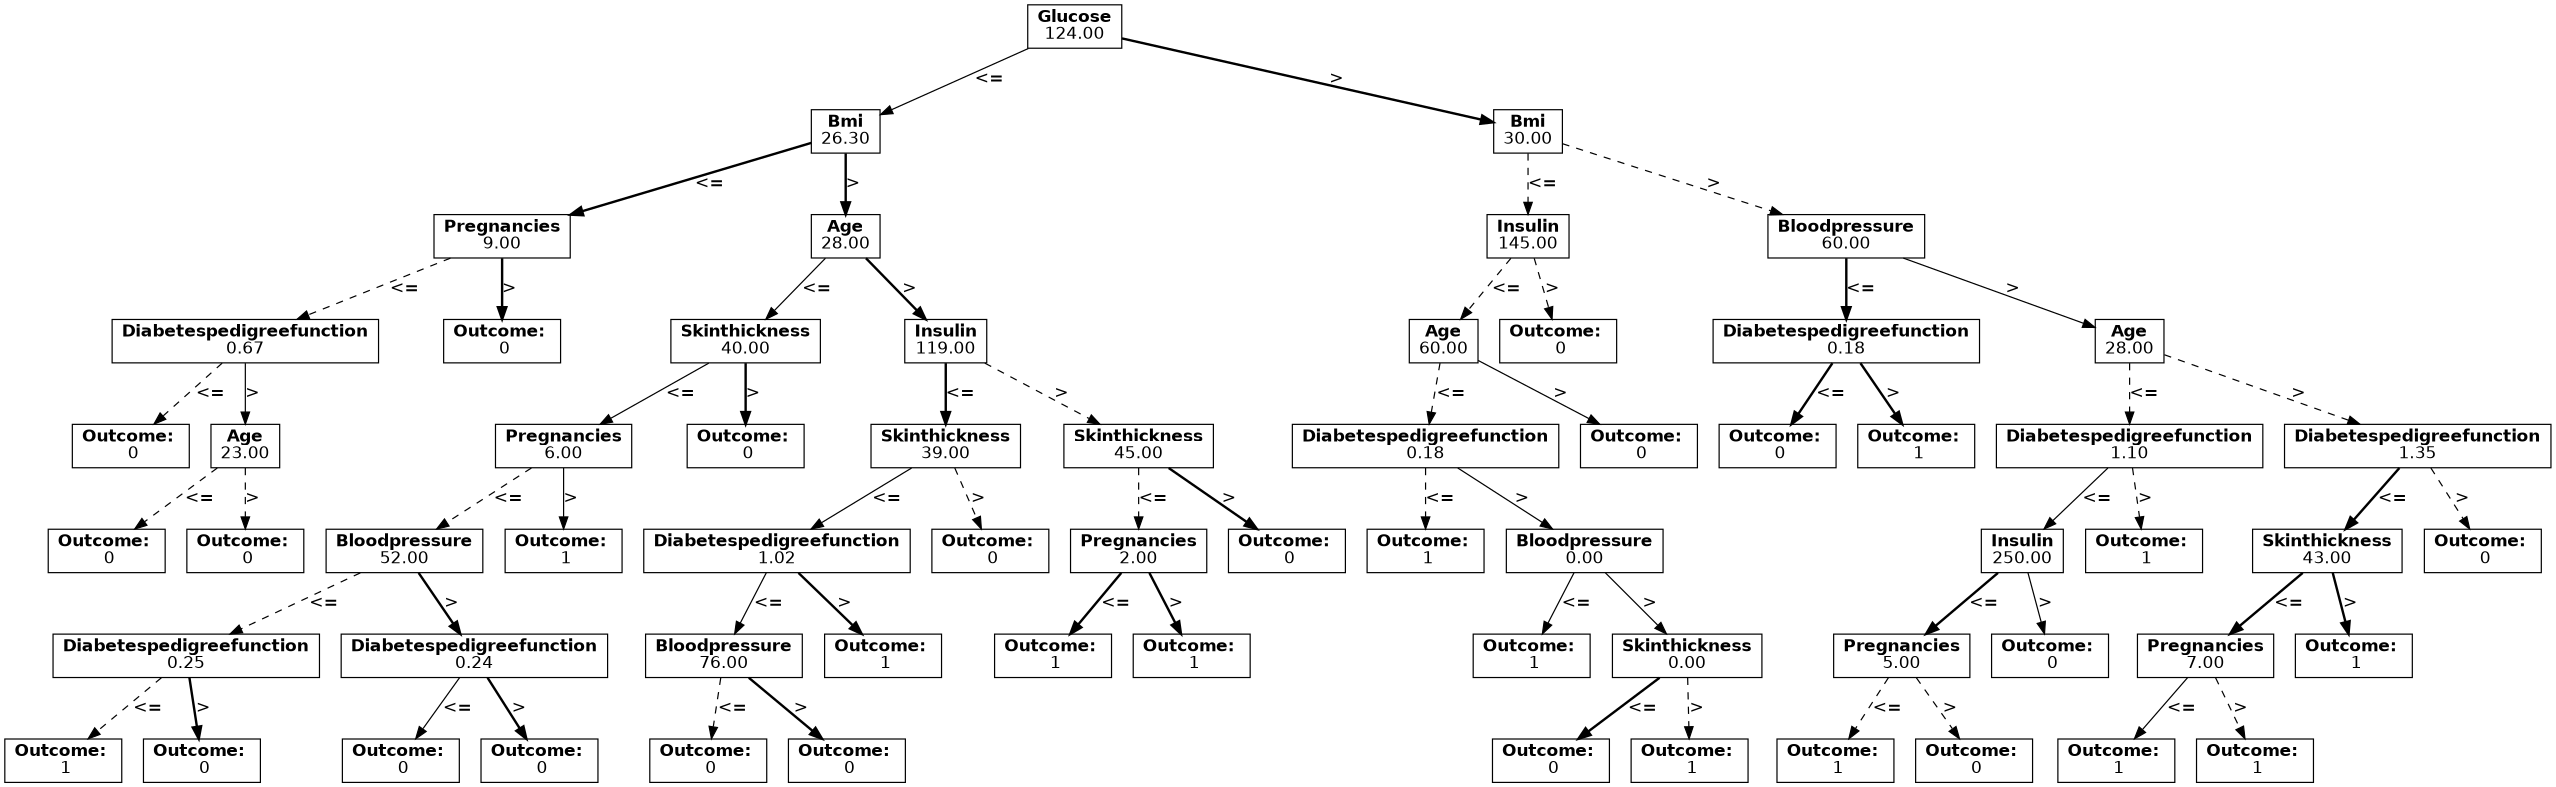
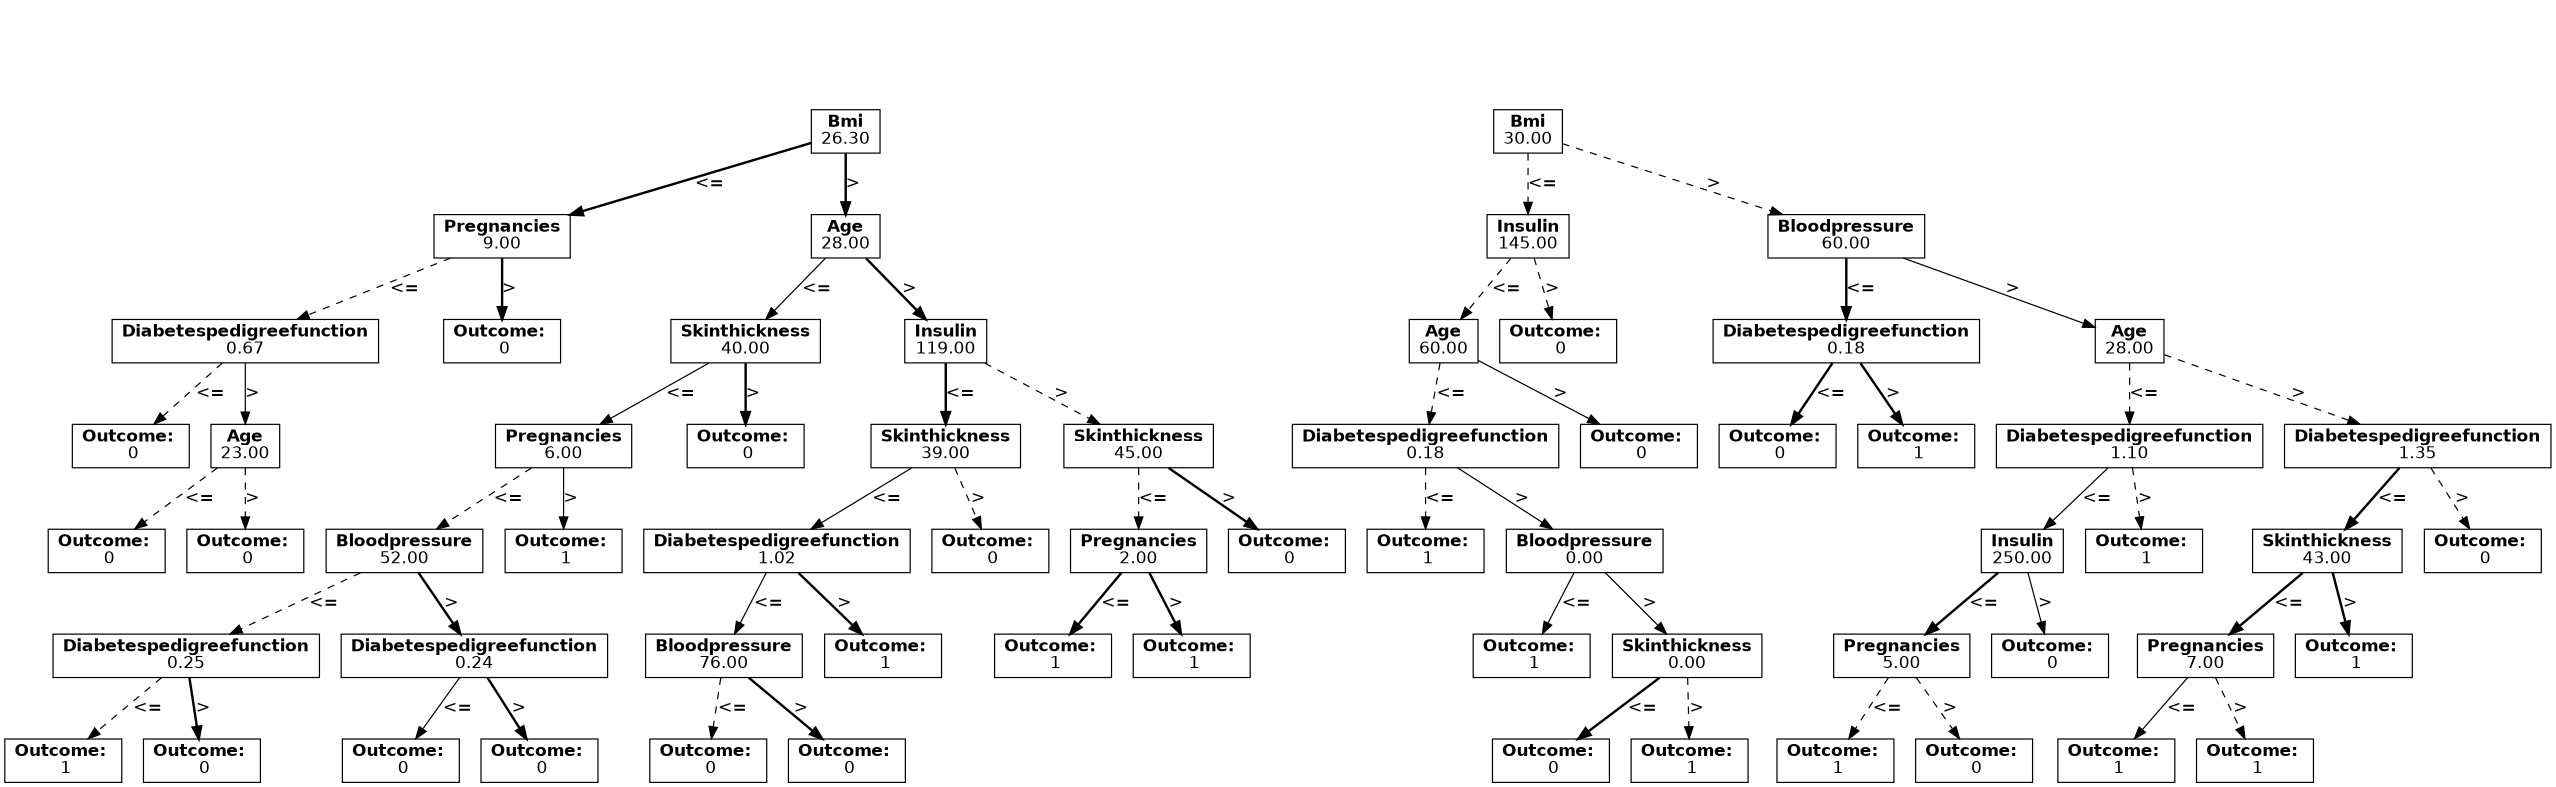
  digraph {
    fontname="DejaVu Sans"
    node [fontname="DejaVu Sans" shape=box]
    edge [style=dashed fontname="DejaVu Sans"]
-   n1 [label=<<b>Glucose</b><br/>124.00>]
    n2 [label=<<b>Bmi</b><br/>26.30>]
    n3 [label=<<b>Bmi</b><br/>30.00>]
    n4 [label=<<b>Pregnancies</b><br/>9.00>]
    n5 [label=<<b>Age</b><br/>28.00>]
    n6 [label=<<b>Diabetespedigreefunction</b><br/>0.67>]
    n7 [label=<<b>Outcome:</b> <br/> 0>]
    n8 [label=<<b>Outcome:</b> <br/> 0>]
    n9 [label=<<b>Age</b><br/>23.00>]
    n10 [label=<<b>Outcome:</b> <br/> 0>]
    n11 [label=<<b>Outcome:</b> <br/> 0>]
    n12 [label=<<b>Skinthickness</b><br/>40.00>]
    n13 [label=<<b>Insulin</b><br/>119.00>]
    n14 [label=<<b>Pregnancies</b><br/>6.00>]
    n15 [label=<<b>Outcome:</b> <br/> 0>]
    n16 [label=<<b>Bloodpressure</b><br/>52.00>]
    n17 [label=<<b>Outcome:</b> <br/> 1>]
    n18 [label=<<b>Diabetespedigreefunction</b><br/>0.25>]
    n19 [label=<<b>Diabetespedigreefunction</b><br/>0.24>]
    n20 [label=<<b>Outcome:</b> <br/> 1>]
    n21 [label=<<b>Outcome:</b> <br/> 0>]
    n22 [label=<<b>Outcome:</b> <br/> 0>]
    n23 [label=<<b>Outcome:</b> <br/> 0>]
    n24 [label=<<b>Skinthickness</b><br/>39.00>]
    n25 [label=<<b>Skinthickness</b><br/>45.00>]
    n26 [label=<<b>Diabetespedigreefunction</b><br/>1.02>]
    n27 [label=<<b>Outcome:</b> <br/> 0>]
    n28 [label=<<b>Bloodpressure</b><br/>76.00>]
    n29 [label=<<b>Outcome:</b> <br/> 1>]
    n30 [label=<<b>Outcome:</b> <br/> 0>]
    n31 [label=<<b>Outcome:</b> <br/> 0>]
    n32 [label=<<b>Pregnancies</b><br/>2.00>]
    n33 [label=<<b>Outcome:</b> <br/> 0>]
    n34 [label=<<b>Outcome:</b> <br/> 1>]
    n35 [label=<<b>Outcome:</b> <br/> 1>]
    n36 [label=<<b>Insulin</b><br/>145.00>]
    n37 [label=<<b>Bloodpressure</b><br/>60.00>]
    n38 [label=<<b>Age</b><br/>60.00>]
    n39 [label=<<b>Outcome:</b> <br/> 0>]
    n40 [label=<<b>Diabetespedigreefunction</b><br/>0.18>]
    n41 [label=<<b>Outcome:</b> <br/> 0>]
    n42 [label=<<b>Outcome:</b> <br/> 1>]
    n43 [label=<<b>Bloodpressure</b><br/>0.00>]
    n44 [label=<<b>Outcome:</b> <br/> 1>]
    n45 [label=<<b>Skinthickness</b><br/>0.00>]
    n46 [label=<<b>Outcome:</b> <br/> 0>]
    n47 [label=<<b>Outcome:</b> <br/> 1>]
    n48 [label=<<b>Diabetespedigreefunction</b><br/>0.18>]
    n49 [label=<<b>Age</b><br/>28.00>]
    n50 [label=<<b>Outcome:</b> <br/> 0>]
    n51 [label=<<b>Outcome:</b> <br/> 1>]
    n52 [label=<<b>Diabetespedigreefunction</b><br/>1.10>]
    n53 [label=<<b>Diabetespedigreefunction</b><br/>1.35>]
    n54 [label=<<b>Insulin</b><br/>250.00>]
    n55 [label=<<b>Outcome:</b> <br/> 1>]
    n56 [label=<<b>Pregnancies</b><br/>5.00>]
    n57 [label=<<b>Outcome:</b> <br/> 0>]
    n58 [label=<<b>Outcome:</b> <br/> 1>]
    n59 [label=<<b>Outcome:</b> <br/> 0>]
    n60 [label=<<b>Skinthickness</b><br/>43.00>]
    n61 [label=<<b>Outcome:</b> <br/> 0>]
    n62 [label=<<b>Pregnancies</b><br/>7.00>]
    n63 [label=<<b>Outcome:</b> <br/> 1>]
    n64 [label=<<b>Outcome:</b> <br/> 1>]
    n65 [label=<<b>Outcome:</b> <br/> 1>]
-   n1 -> n2 [label="<=" style=solid]
-   n1 -> n3 [label=">" style=bold]
    n2 -> n4 [label="<=" style=bold]
    n2 -> n5 [label=">" style=bold]
    n3 -> n36 [label="<="]
    n3 -> n37 [label=">"]
    n4 -> n6 [label="<="]
    n4 -> n7 [label=">" style=bold]
    n5 -> n12 [label="<=" style=solid]
    n5 -> n13 [label=">" style=bold]
    n6 -> n8 [label="<="]
    n6 -> n9 [label=">" style=solid]
    n9 -> n10 [label="<="]
    n9 -> n11 [label=">"]
    n12 -> n14 [label="<=" style=solid]
    n12 -> n15 [label=">" style=bold]
    n13 -> n24 [label="<=" style=bold]
    n13 -> n25 [label=">"]
    n14 -> n16 [label="<="]
    n14 -> n17 [label=">" style=solid]
    n16 -> n18 [label="<="]
    n16 -> n19 [label=">" style=bold]
    n18 -> n20 [label="<="]
    n18 -> n21 [label=">" style=bold]
    n19 -> n22 [label="<=" style=solid]
    n19 -> n23 [label=">" style=bold]
    n24 -> n26 [label="<=" style=solid]
    n24 -> n27 [label=">"]
    n25 -> n32 [label="<="]
    n25 -> n33 [label=">" style=bold]
    n26 -> n28 [label="<=" style=solid]
    n26 -> n29 [label=">" style=bold]
    n28 -> n30 [label="<="]
    n28 -> n31 [label=">" style=bold]
    n32 -> n34 [label="<=" style=bold]
    n32 -> n35 [label=">" style=bold]
    n36 -> n38 [label="<="]
    n36 -> n39 [label=">"]
    n37 -> n48 [label="<=" style=bold]
    n37 -> n49 [label=">" style=solid]
    n38 -> n40 [label="<="]
    n38 -> n41 [label=">" style=solid]
    n40 -> n42 [label="<="]
    n40 -> n43 [label=">" style=solid]
    n43 -> n44 [label="<=" style=solid]
    n43 -> n45 [label=">" style=solid]
    n45 -> n46 [label="<=" style=bold]
    n45 -> n47 [label=">"]
    n48 -> n50 [label="<=" style=bold]
    n48 -> n51 [label=">" style=bold]
    n49 -> n52 [label="<="]
    n49 -> n53 [label=">"]
    n52 -> n54 [label="<=" style=solid]
    n52 -> n55 [label=">"]
    n53 -> n60 [label="<=" style=bold]
    n53 -> n61 [label=">"]
    n54 -> n56 [label="<=" style=bold]
    n54 -> n57 [label=">" style=solid]
    n56 -> n58 [label="<="]
    n56 -> n59 [label=">"]
    n60 -> n62 [label="<=" style=bold]
    n60 -> n63 [label=">" style=bold]
    n62 -> n64 [label="<=" style=solid]
    n62 -> n65 [label=">"]
  }
